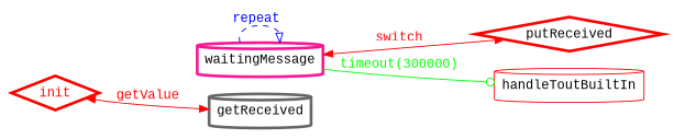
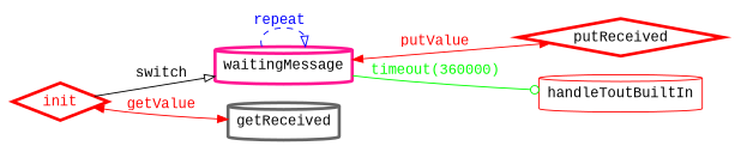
  digraph {
    fontname="Liberation Mono"
    rankdir=LR
    node [color=red fontcolor=black fontname="Liberation Mono" penwidth=3 shape=cylinder]
    edge [color=red fontcolor=red fontname="Liberation Mono"]
    init [fontcolor=red shape=diamond]
    waitingMessage [color=deeppink]
    getReceived [color=gray40]
    putReceived [shape=diamond]
    handleToutBuiltIn [fontcolor="" penwidth=""]
+   init -> waitingMessage [arrowhead=onormal color=black fontcolor=black label=switch]
    init -> getReceived [dir=both label=getValue]
    waitingMessage -> waitingMessage [arrowhead=onormal color=blue fontcolor=blue label="repeat " style=dashed]
-   waitingMessage -> putReceived [dir=both label=switch]
-   waitingMessage -> handleToutBuiltIn [arrowhead=odot color=green fontcolor=green label="timeout(300000)"]
+   waitingMessage -> putReceived [dir=both label=putValue]
+   waitingMessage -> handleToutBuiltIn [arrowhead=odot color=green fontcolor=green label="timeout(360000)"]
  }
